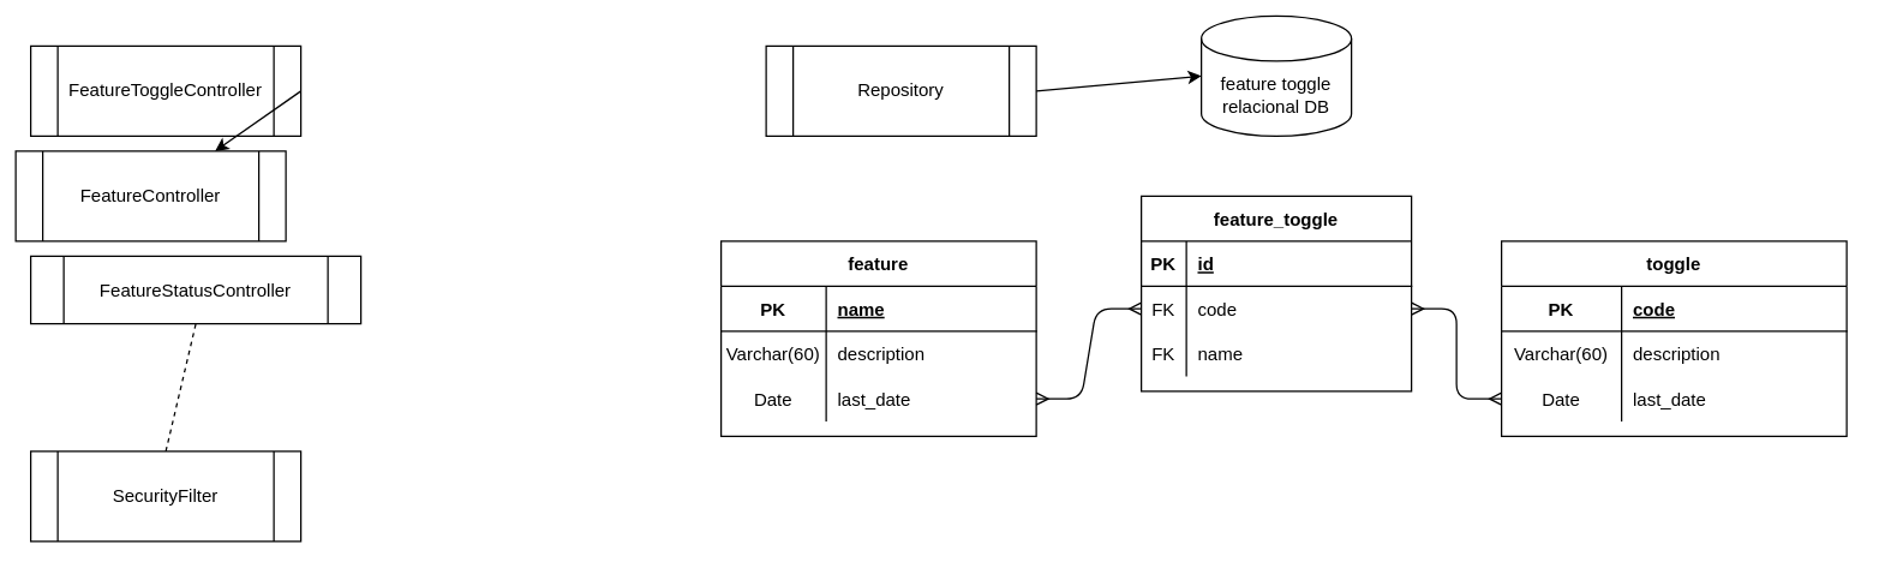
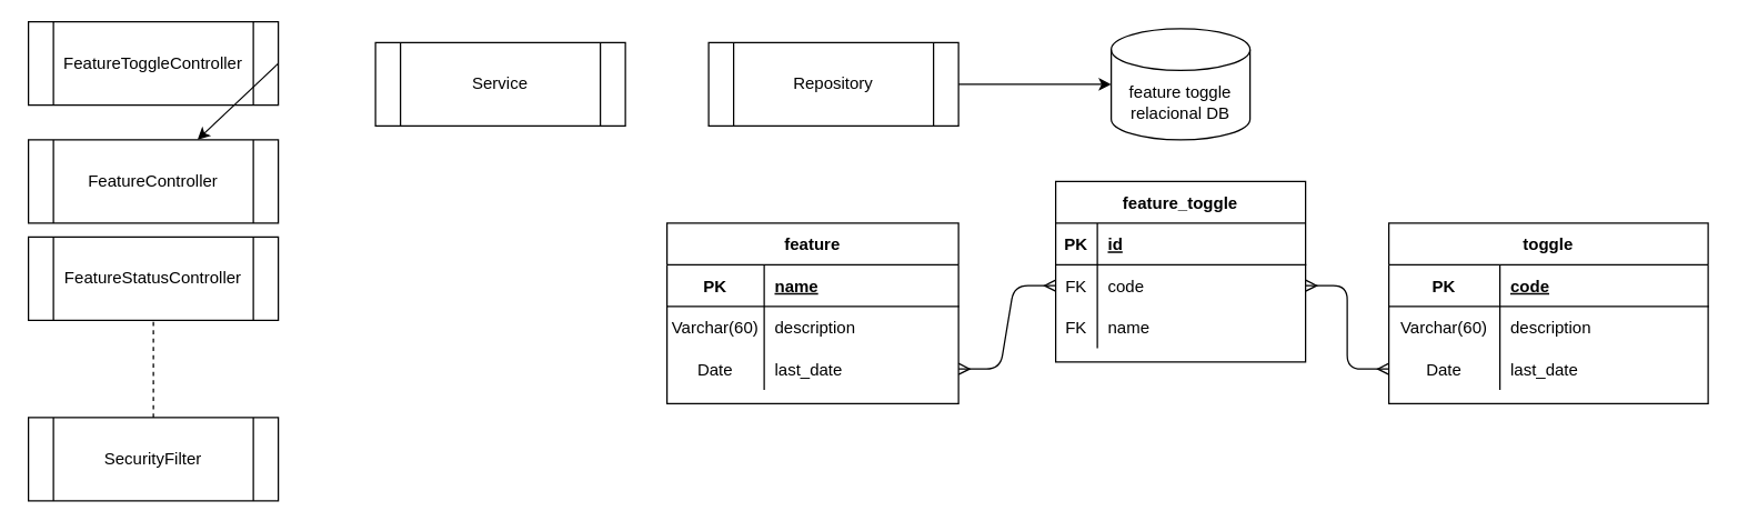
  <mxCell id="0" />
  <mxCell id="1" parent="0" />
- <mxCell id="2" value="feature toggle relacional DB" style="shape=cylinder3;whiteSpace=wrap;html=1;boundedLbl=1;backgroundOutline=1;size=15;" parent="1" vertex="1"><mxGeometry x="800" y="10" width="100" height="80" as="geometry" /></mxCell>
+ <mxCell id="2" value="feature toggle relacional DB" style="shape=cylinder3;whiteSpace=wrap;html=1;boundedLbl=1;backgroundOutline=1;size=15;" parent="1" vertex="1"><mxGeometry x="800" y="20" width="100" height="80" as="geometry" /></mxCell>
  <mxCell id="3" value="toggle" style="shape=table;startSize=30;container=1;collapsible=1;childLayout=tableLayout;fixedRows=1;rowLines=0;fontStyle=1;align=center;resizeLast=1;" parent="1" vertex="1"><mxGeometry x="1000" y="160" width="230" height="130" as="geometry" /></mxCell>
  <mxCell id="4" value="" style="shape=partialRectangle;collapsible=0;dropTarget=0;pointerEvents=0;fillColor=none;top=0;left=0;bottom=1;right=0;points=[[0,0.5],[1,0.5]];portConstraint=eastwest;" parent="3" vertex="1"><mxGeometry y="30" width="230" height="30" as="geometry" /></mxCell>
  <mxCell id="5" value="PK" style="shape=partialRectangle;connectable=0;fillColor=none;top=0;left=0;bottom=0;right=0;fontStyle=1;overflow=hidden;" parent="4" vertex="1"><mxGeometry width="80" height="30" as="geometry" /></mxCell>
  <mxCell id="6" value="code" style="shape=partialRectangle;connectable=0;fillColor=none;top=0;left=0;bottom=0;right=0;align=left;spacingLeft=6;fontStyle=5;overflow=hidden;" parent="4" vertex="1"><mxGeometry x="80" width="150" height="30" as="geometry" /></mxCell>
  <mxCell id="7" value="" style="shape=partialRectangle;collapsible=0;dropTarget=0;pointerEvents=0;fillColor=none;top=0;left=0;bottom=0;right=0;points=[[0,0.5],[1,0.5]];portConstraint=eastwest;" parent="3" vertex="1"><mxGeometry y="60" width="230" height="30" as="geometry" /></mxCell>
  <mxCell id="8" value="Varchar(60)" style="shape=partialRectangle;connectable=0;fillColor=none;top=0;left=0;bottom=0;right=0;editable=1;overflow=hidden;" parent="7" vertex="1"><mxGeometry width="80" height="30" as="geometry" /></mxCell>
  <mxCell id="9" value="description" style="shape=partialRectangle;connectable=0;fillColor=none;top=0;left=0;bottom=0;right=0;align=left;spacingLeft=6;overflow=hidden;" parent="7" vertex="1"><mxGeometry x="80" width="150" height="30" as="geometry" /></mxCell>
  <mxCell id="10" value="" style="shape=partialRectangle;collapsible=0;dropTarget=0;pointerEvents=0;fillColor=none;top=0;left=0;bottom=0;right=0;points=[[0,0.5],[1,0.5]];portConstraint=eastwest;" parent="3" vertex="1"><mxGeometry y="90" width="230" height="30" as="geometry" /></mxCell>
  <mxCell id="11" value="Date" style="shape=partialRectangle;connectable=0;fillColor=none;top=0;left=0;bottom=0;right=0;editable=1;overflow=hidden;" parent="10" vertex="1"><mxGeometry width="80" height="30" as="geometry" /></mxCell>
  <mxCell id="12" value="last_date" style="shape=partialRectangle;connectable=0;fillColor=none;top=0;left=0;bottom=0;right=0;align=left;spacingLeft=6;overflow=hidden;" parent="10" vertex="1"><mxGeometry x="80" width="150" height="30" as="geometry" /></mxCell>
  <mxCell id="13" value="feature_toggle" style="shape=table;startSize=30;container=1;collapsible=1;childLayout=tableLayout;fixedRows=1;rowLines=0;fontStyle=1;align=center;resizeLast=1;" parent="1" vertex="1"><mxGeometry x="760" y="130" width="180" height="130" as="geometry" /></mxCell>
  <mxCell id="14" value="" style="shape=partialRectangle;collapsible=0;dropTarget=0;pointerEvents=0;fillColor=none;top=0;left=0;bottom=1;right=0;points=[[0,0.5],[1,0.5]];portConstraint=eastwest;" parent="13" vertex="1"><mxGeometry y="30" width="180" height="30" as="geometry" /></mxCell>
  <mxCell id="15" value="PK" style="shape=partialRectangle;connectable=0;fillColor=none;top=0;left=0;bottom=0;right=0;fontStyle=1;overflow=hidden;" parent="14" vertex="1"><mxGeometry width="30" height="30" as="geometry" /></mxCell>
  <mxCell id="16" value="id" style="shape=partialRectangle;connectable=0;fillColor=none;top=0;left=0;bottom=0;right=0;align=left;spacingLeft=6;fontStyle=5;overflow=hidden;" parent="14" vertex="1"><mxGeometry x="30" width="150" height="30" as="geometry" /></mxCell>
  <mxCell id="17" value="" style="shape=partialRectangle;collapsible=0;dropTarget=0;pointerEvents=0;fillColor=none;top=0;left=0;bottom=0;right=0;points=[[0,0.5],[1,0.5]];portConstraint=eastwest;" parent="13" vertex="1"><mxGeometry y="60" width="180" height="30" as="geometry" /></mxCell>
  <mxCell id="18" value="FK" style="shape=partialRectangle;connectable=0;fillColor=none;top=0;left=0;bottom=0;right=0;fontStyle=0;overflow=hidden;" parent="17" vertex="1"><mxGeometry width="30" height="30" as="geometry" /></mxCell>
  <mxCell id="19" value="code" style="shape=partialRectangle;connectable=0;fillColor=none;top=0;left=0;bottom=0;right=0;align=left;spacingLeft=6;fontStyle=0;overflow=hidden;" parent="17" vertex="1"><mxGeometry x="30" width="150" height="30" as="geometry" /></mxCell>
  <mxCell id="20" value="" style="shape=partialRectangle;collapsible=0;dropTarget=0;pointerEvents=0;fillColor=none;top=0;left=0;bottom=0;right=0;points=[[0,0.5],[1,0.5]];portConstraint=eastwest;" parent="13" vertex="1"><mxGeometry y="90" width="180" height="30" as="geometry" /></mxCell>
  <mxCell id="21" value="FK" style="shape=partialRectangle;connectable=0;fillColor=none;top=0;left=0;bottom=0;right=0;fontStyle=0;overflow=hidden;" parent="20" vertex="1"><mxGeometry width="30" height="30" as="geometry" /></mxCell>
  <mxCell id="22" value="name" style="shape=partialRectangle;connectable=0;fillColor=none;top=0;left=0;bottom=0;right=0;align=left;spacingLeft=6;fontStyle=0;overflow=hidden;" parent="20" vertex="1"><mxGeometry x="30" width="150" height="30" as="geometry" /></mxCell>
  <mxCell id="23" value="feature" style="shape=table;startSize=30;container=1;collapsible=1;childLayout=tableLayout;fixedRows=1;rowLines=0;fontStyle=1;align=center;resizeLast=1;" parent="1" vertex="1"><mxGeometry x="480" y="160" width="210" height="130" as="geometry" /></mxCell>
  <mxCell id="24" value="" style="shape=partialRectangle;collapsible=0;dropTarget=0;pointerEvents=0;fillColor=none;top=0;left=0;bottom=1;right=0;points=[[0,0.5],[1,0.5]];portConstraint=eastwest;" parent="23" vertex="1"><mxGeometry y="30" width="210" height="30" as="geometry" /></mxCell>
  <mxCell id="25" value="PK" style="shape=partialRectangle;connectable=0;fillColor=none;top=0;left=0;bottom=0;right=0;fontStyle=1;overflow=hidden;" parent="24" vertex="1"><mxGeometry width="70" height="30" as="geometry" /></mxCell>
  <mxCell id="26" value="name" style="shape=partialRectangle;connectable=0;fillColor=none;top=0;left=0;bottom=0;right=0;align=left;spacingLeft=6;fontStyle=5;overflow=hidden;" parent="24" vertex="1"><mxGeometry x="70" width="140" height="30" as="geometry" /></mxCell>
  <mxCell id="27" value="" style="shape=partialRectangle;collapsible=0;dropTarget=0;pointerEvents=0;fillColor=none;top=0;left=0;bottom=0;right=0;points=[[0,0.5],[1,0.5]];portConstraint=eastwest;" parent="23" vertex="1"><mxGeometry y="60" width="210" height="30" as="geometry" /></mxCell>
  <mxCell id="28" value="Varchar(60)" style="shape=partialRectangle;connectable=0;fillColor=none;top=0;left=0;bottom=0;right=0;editable=1;overflow=hidden;" parent="27" vertex="1"><mxGeometry width="70" height="30" as="geometry" /></mxCell>
  <mxCell id="29" value="description" style="shape=partialRectangle;connectable=0;fillColor=none;top=0;left=0;bottom=0;right=0;align=left;spacingLeft=6;overflow=hidden;" parent="27" vertex="1"><mxGeometry x="70" width="140" height="30" as="geometry" /></mxCell>
  <mxCell id="30" value="" style="shape=partialRectangle;collapsible=0;dropTarget=0;pointerEvents=0;fillColor=none;top=0;left=0;bottom=0;right=0;points=[[0,0.5],[1,0.5]];portConstraint=eastwest;" parent="23" vertex="1"><mxGeometry y="90" width="210" height="30" as="geometry" /></mxCell>
  <mxCell id="31" value="Date" style="shape=partialRectangle;connectable=0;fillColor=none;top=0;left=0;bottom=0;right=0;editable=1;overflow=hidden;" parent="30" vertex="1"><mxGeometry width="70" height="30" as="geometry" /></mxCell>
  <mxCell id="32" value="last_date" style="shape=partialRectangle;connectable=0;fillColor=none;top=0;left=0;bottom=0;right=0;align=left;spacingLeft=6;overflow=hidden;" parent="30" vertex="1"><mxGeometry x="70" width="140" height="30" as="geometry" /></mxCell>
  <mxCell id="33" value="" style="edgeStyle=entityRelationEdgeStyle;fontSize=12;html=1;endArrow=ERmany;startArrow=ERmany;entryX=0;entryY=0.5;entryDx=0;entryDy=0;exitX=1;exitY=0.5;exitDx=0;exitDy=0;" parent="1" source="30" edge="1"><mxGeometry width="100" height="100" relative="1" as="geometry"><mxPoint x="800" y="300" as="sourcePoint" /><mxPoint x="760" y="205" as="targetPoint" /></mxGeometry></mxCell>
  <mxCell id="34" value="" style="edgeStyle=entityRelationEdgeStyle;fontSize=12;html=1;endArrow=ERmany;startArrow=ERmany;exitX=0;exitY=0.5;exitDx=0;exitDy=0;entryX=1;entryY=0.5;entryDx=0;entryDy=0;" parent="1" source="10" target="17" edge="1"><mxGeometry width="100" height="100" relative="1" as="geometry"><mxPoint x="800" y="300" as="sourcePoint" /><mxPoint x="1010" y="220" as="targetPoint" /></mxGeometry></mxCell>
- <mxCell id="35" value="FeatureToggleController" style="shape=process;whiteSpace=wrap;html=1;backgroundOutline=1;" parent="1" vertex="1"><mxGeometry x="20" y="30" width="180" height="60" as="geometry" /></mxCell>
+ <mxCell id="35" value="FeatureToggleController" style="shape=process;whiteSpace=wrap;html=1;backgroundOutline=1;" parent="1" vertex="1"><mxGeometry x="20" y="15" width="180" height="60" as="geometry" /></mxCell>
  <mxCell id="36" value="Repository" style="shape=process;whiteSpace=wrap;html=1;backgroundOutline=1;" parent="1" vertex="1"><mxGeometry x="510" y="30" width="180" height="60" as="geometry" /></mxCell>
+ <mxCell id="37" value="Service" style="shape=process;whiteSpace=wrap;html=1;backgroundOutline=1;" parent="1" vertex="1"><mxGeometry x="270" y="30" width="180" height="60" as="geometry" /></mxCell>
  <mxCell id="38" value="SecurityFilter" style="shape=process;whiteSpace=wrap;html=1;backgroundOutline=1;" parent="1" vertex="1"><mxGeometry x="20" y="300" width="180" height="60" as="geometry" /></mxCell>
  <mxCell id="39" value="" style="endArrow=classic;html=1;exitX=1;exitY=0.5;exitDx=0;exitDy=0;" parent="1" source="35" target="42" edge="1"><mxGeometry width="50" height="50" relative="1" as="geometry"><mxPoint x="200" y="110" as="sourcePoint" /><mxPoint x="250" y="60" as="targetPoint" /></mxGeometry></mxCell>
  <mxCell id="40" value="" style="endArrow=classic;html=1;entryX=0;entryY=0.5;entryDx=0;entryDy=0;entryPerimeter=0;exitX=1;exitY=0.5;exitDx=0;exitDy=0;" parent="1" source="36" target="2" edge="1"><mxGeometry width="50" height="50" relative="1" as="geometry"><mxPoint x="470" y="110" as="sourcePoint" /><mxPoint x="520" y="60" as="targetPoint" /></mxGeometry></mxCell>
  <mxCell id="41" value="" style="endArrow=none;dashed=1;html=1;entryX=0.5;entryY=1;entryDx=0;entryDy=0;exitX=0.5;exitY=0;exitDx=0;exitDy=0;" parent="1" source="38" target="43" edge="1"><mxGeometry width="50" height="50" relative="1" as="geometry"><mxPoint x="290" y="110" as="sourcePoint" /><mxPoint x="340" y="60" as="targetPoint" /></mxGeometry></mxCell>
- <mxCell id="42" value="FeatureController" style="shape=process;whiteSpace=wrap;html=1;backgroundOutline=1;" vertex="1" parent="1"><mxGeometry x="10" y="100" width="180" height="60" as="geometry" /></mxCell>
- <mxCell id="43" value="FeatureStatusController" style="shape=process;whiteSpace=wrap;html=1;backgroundOutline=1;" vertex="1" parent="1"><mxGeometry x="20" y="170" width="220" height="45" as="geometry" /></mxCell>
+ <mxCell id="42" value="FeatureController" style="shape=process;whiteSpace=wrap;html=1;backgroundOutline=1;" vertex="1" parent="1"><mxGeometry x="20" y="100" width="180" height="60" as="geometry" /></mxCell>
+ <mxCell id="43" value="FeatureStatusController" style="shape=process;whiteSpace=wrap;html=1;backgroundOutline=1;" vertex="1" parent="1"><mxGeometry x="20" y="170" width="180" height="60" as="geometry" /></mxCell>
